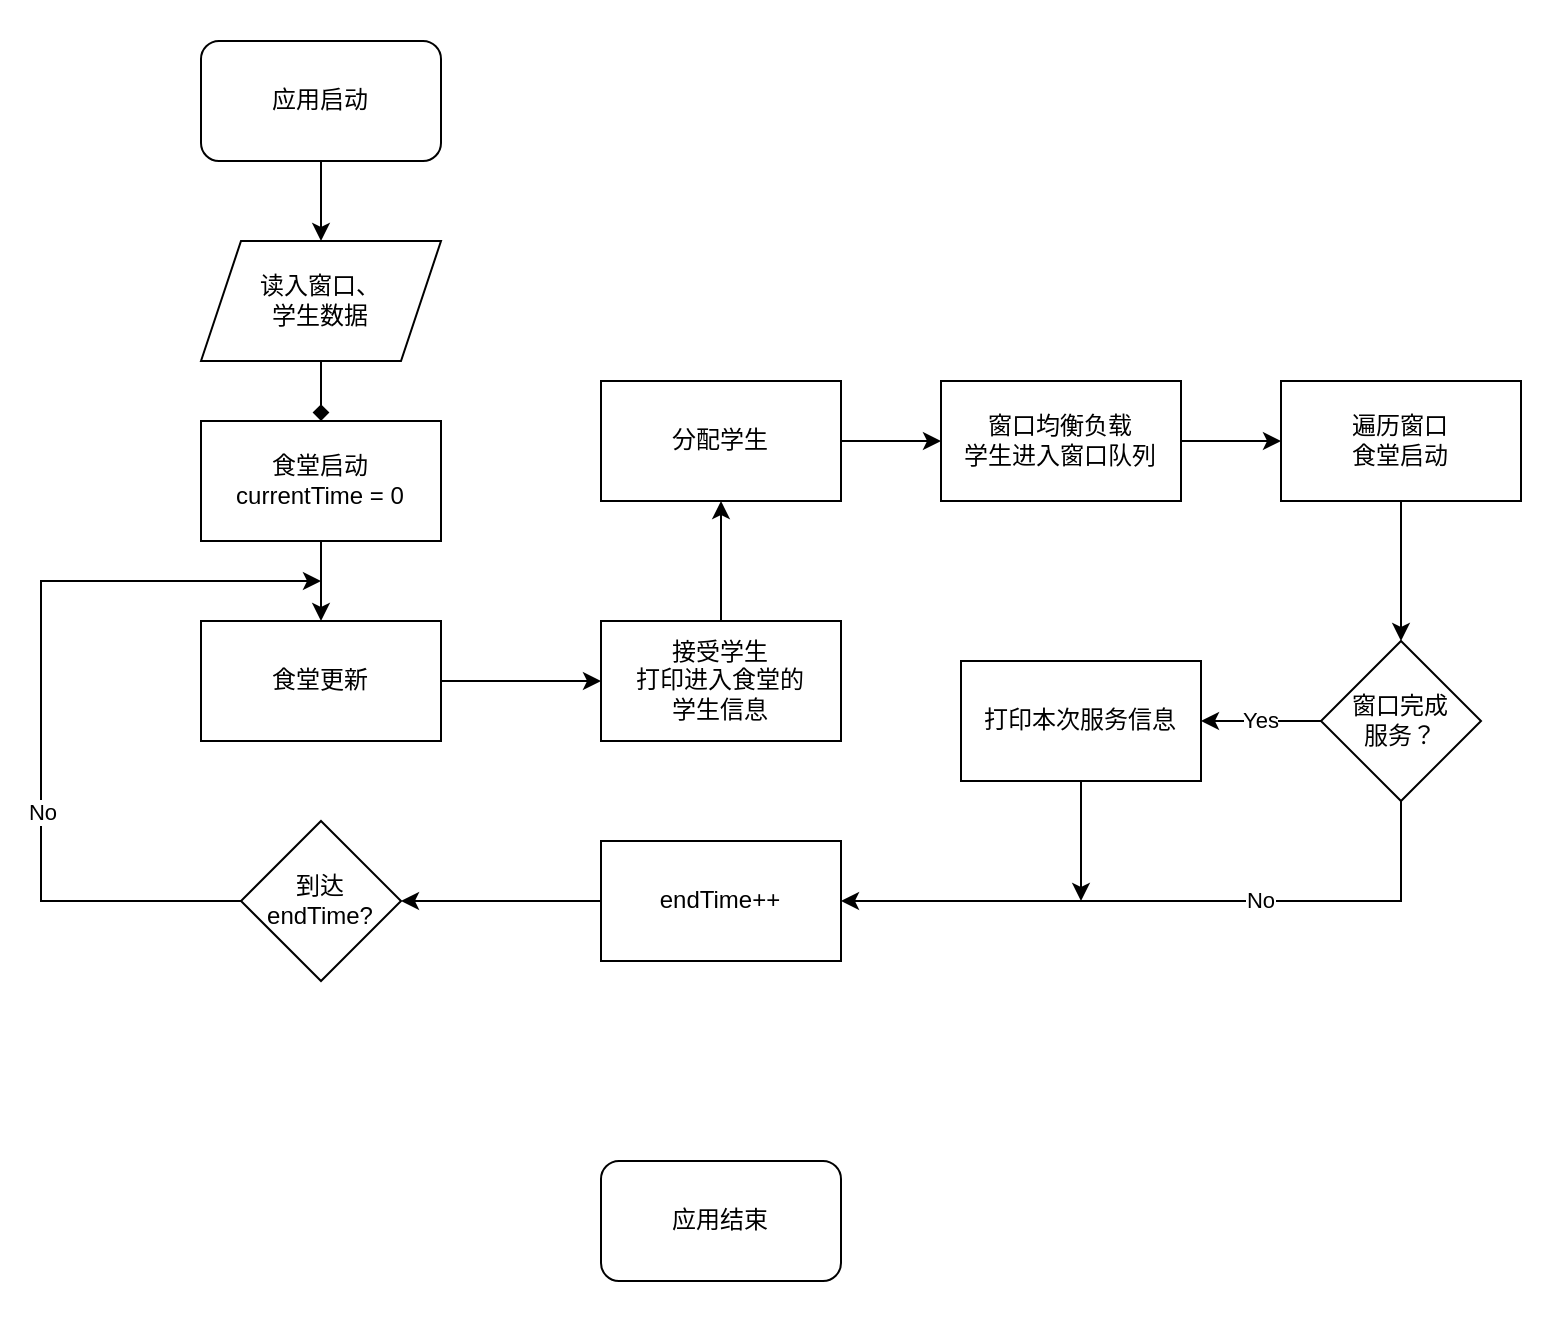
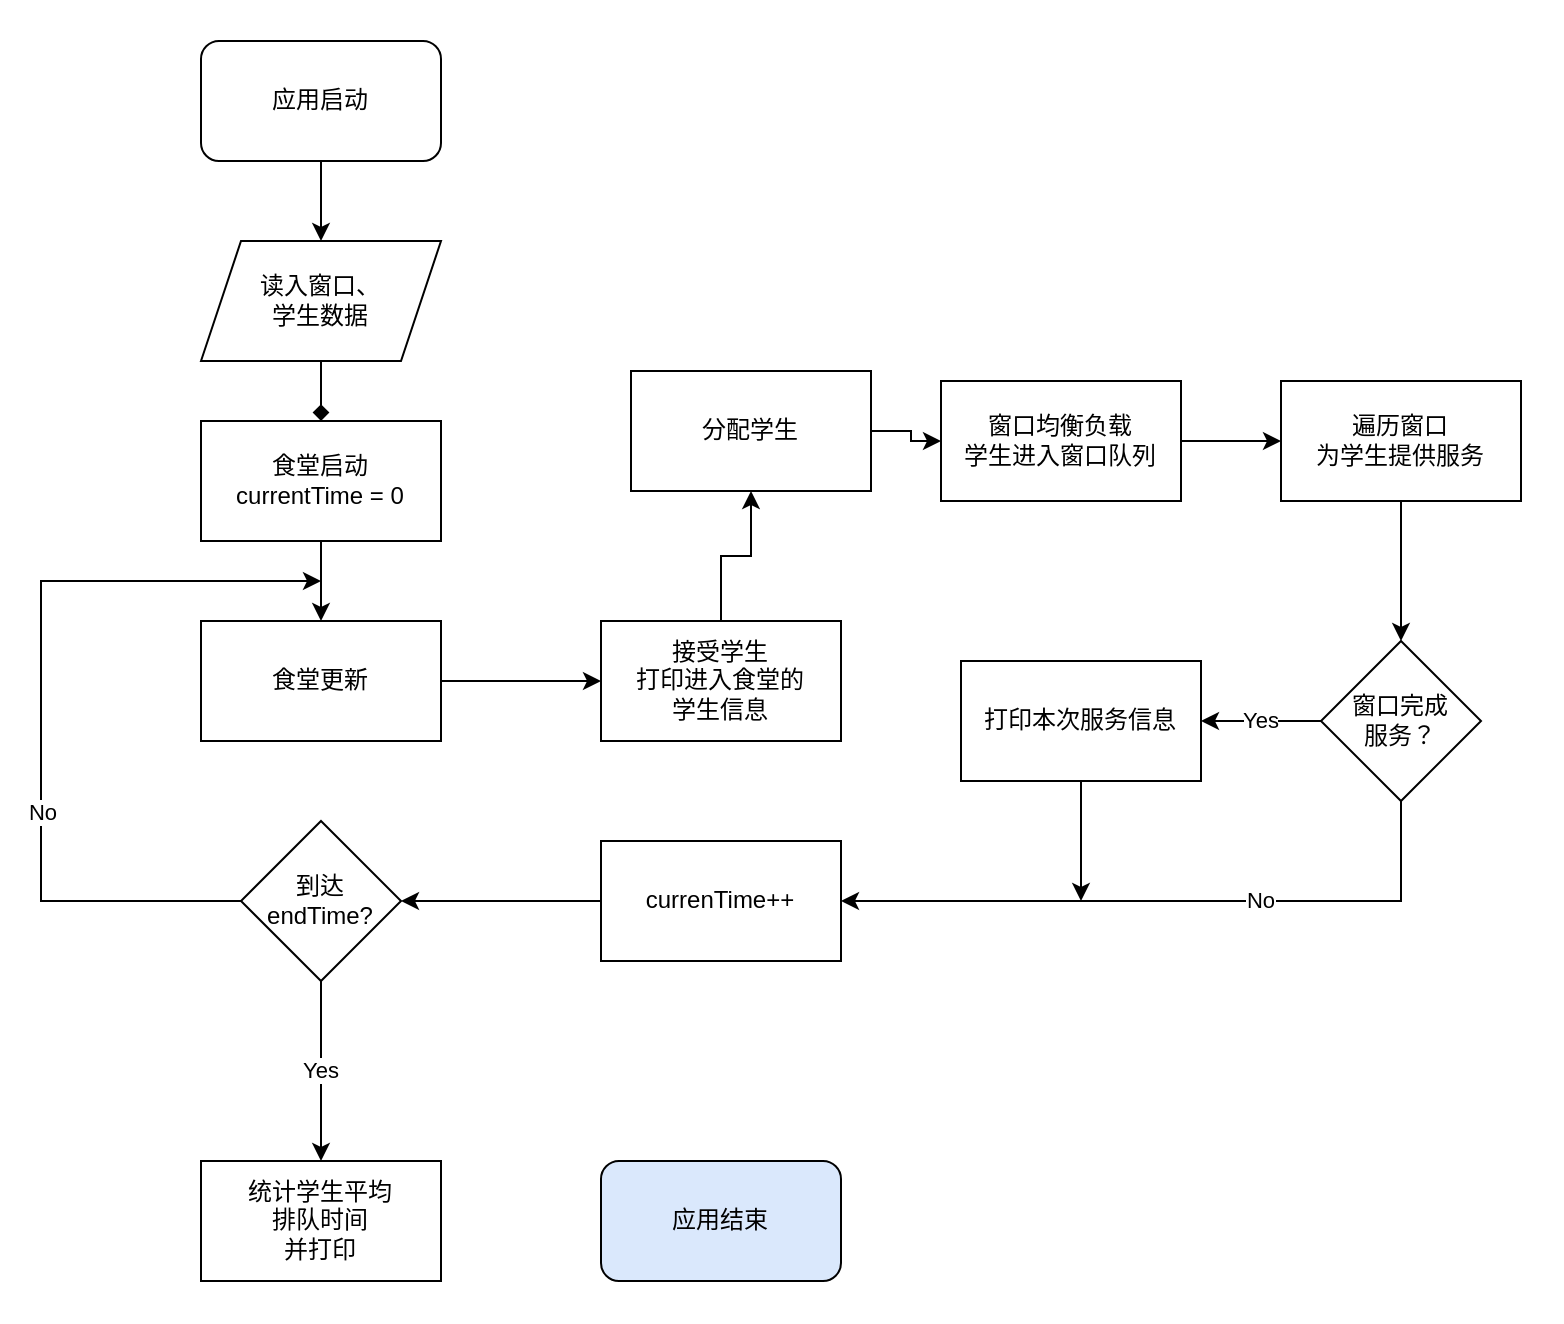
  <mxCell id="0" />
  <mxCell id="1" parent="0" />
  <mxCell id="2" style="edgeStyle=orthogonalEdgeStyle;rounded=0;orthogonalLoop=1;jettySize=auto;html=1;" edge="1" parent="1" source="3" target="5"><mxGeometry relative="1" as="geometry" /></mxCell>
  <mxCell id="3" value="应用启动" style="rounded=1;whiteSpace=wrap;html=1;" vertex="1" parent="1"><mxGeometry x="100" y="20" width="120" height="60" as="geometry" /></mxCell>
  <mxCell id="4" style="edgeStyle=orthogonalEdgeStyle;rounded=0;orthogonalLoop=1;jettySize=auto;html=1;entryX=0.5;entryY=0;entryDx=0;entryDy=0;endArrow=diamond;" edge="1" parent="1" source="5" target="7"><mxGeometry relative="1" as="geometry" /></mxCell>
  <mxCell id="5" value="读入窗口、&lt;br&gt;学生数据" style="shape=parallelogram;perimeter=parallelogramPerimeter;whiteSpace=wrap;html=1;fixedSize=1;" vertex="1" parent="1"><mxGeometry x="100" y="120" width="120" height="60" as="geometry" /></mxCell>
  <mxCell id="6" style="edgeStyle=orthogonalEdgeStyle;rounded=0;orthogonalLoop=1;jettySize=auto;html=1;entryX=0.5;entryY=0;entryDx=0;entryDy=0;" edge="1" parent="1" source="7" target="9"><mxGeometry relative="1" as="geometry" /></mxCell>
  <mxCell id="7" value="食堂启动&lt;br&gt;currentTime = 0" style="rounded=0;whiteSpace=wrap;html=1;" vertex="1" parent="1"><mxGeometry x="100" y="210" width="120" height="60" as="geometry" /></mxCell>
  <mxCell id="8" value="" style="edgeStyle=orthogonalEdgeStyle;rounded=0;jumpStyle=gap;orthogonalLoop=1;jettySize=auto;html=1;" edge="1" parent="1" source="9" target="15"><mxGeometry relative="1" as="geometry" /></mxCell>
  <mxCell id="9" value="食堂更新" style="rounded=0;whiteSpace=wrap;html=1;" vertex="1" parent="1"><mxGeometry x="100" y="310" width="120" height="60" as="geometry" /></mxCell>
  <mxCell id="10" style="edgeStyle=orthogonalEdgeStyle;rounded=0;orthogonalLoop=1;jettySize=auto;html=1;" edge="1" parent="1" source="13"><mxGeometry relative="1" as="geometry"><mxPoint x="160" y="290" as="targetPoint" /><Array as="points"><mxPoint x="20" y="450" /></Array></mxGeometry></mxCell>
  <mxCell id="11" value="No" style="edgeLabel;html=1;align=center;verticalAlign=middle;resizable=0;points=[];" vertex="1" connectable="0" parent="10"><mxGeometry x="-0.274" relative="1" as="geometry"><mxPoint as="offset" /></mxGeometry></mxCell>
+ <mxCell id="12" value="Yes" style="edgeStyle=orthogonalEdgeStyle;rounded=0;jumpStyle=gap;orthogonalLoop=1;jettySize=auto;html=1;" edge="1" parent="1" source="13" target="22"><mxGeometry relative="1" as="geometry" /></mxCell>
  <mxCell id="13" value="到达&lt;br&gt;endTime?" style="rhombus;whiteSpace=wrap;html=1;" vertex="1" parent="1"><mxGeometry x="120" y="410" width="80" height="80" as="geometry" /></mxCell>
  <mxCell id="14" value="" style="edgeStyle=orthogonalEdgeStyle;rounded=0;jumpStyle=gap;orthogonalLoop=1;jettySize=auto;html=1;" edge="1" parent="1" source="15" target="17"><mxGeometry relative="1" as="geometry" /></mxCell>
  <mxCell id="15" value="接受学生&lt;br&gt;打印进入食堂的&lt;br&gt;学生信息" style="whiteSpace=wrap;html=1;rounded=0;" vertex="1" parent="1"><mxGeometry x="300" y="310" width="120" height="60" as="geometry" /></mxCell>
  <mxCell id="16" value="" style="edgeStyle=orthogonalEdgeStyle;rounded=0;jumpStyle=gap;orthogonalLoop=1;jettySize=auto;html=1;" edge="1" parent="1" source="17" target="19"><mxGeometry relative="1" as="geometry" /></mxCell>
- <mxCell id="17" value="分配学生" style="whiteSpace=wrap;html=1;rounded=0;" vertex="1" parent="1"><mxGeometry x="300" y="190" width="120" height="60" as="geometry" /></mxCell>
+ <mxCell id="17" value="分配学生" style="whiteSpace=wrap;html=1;rounded=0;" vertex="1" parent="1"><mxGeometry x="315" y="185" width="120" height="60" as="geometry" /></mxCell>
  <mxCell id="18" value="" style="edgeStyle=orthogonalEdgeStyle;rounded=0;jumpStyle=gap;orthogonalLoop=1;jettySize=auto;html=1;" edge="1" parent="1" source="19" target="24"><mxGeometry relative="1" as="geometry" /></mxCell>
  <mxCell id="19" value="窗口均衡负载&lt;br&gt;学生进入窗口队列" style="whiteSpace=wrap;html=1;rounded=0;" vertex="1" parent="1"><mxGeometry x="470" y="190" width="120" height="60" as="geometry" /></mxCell>
  <mxCell id="20" style="edgeStyle=orthogonalEdgeStyle;rounded=0;jumpStyle=gap;orthogonalLoop=1;jettySize=auto;html=1;entryX=1;entryY=0.5;entryDx=0;entryDy=0;" edge="1" parent="1" source="21" target="13"><mxGeometry relative="1" as="geometry" /></mxCell>
- <mxCell id="21" value="endTime++" style="whiteSpace=wrap;html=1;rounded=0;" vertex="1" parent="1"><mxGeometry x="300" y="420" width="120" height="60" as="geometry" /></mxCell>
+ <mxCell id="21" value="currenTime++" style="whiteSpace=wrap;html=1;rounded=0;" vertex="1" parent="1"><mxGeometry x="300" y="420" width="120" height="60" as="geometry" /></mxCell>
+ <mxCell id="22" value="统计学生平均&lt;br&gt;排队时间&lt;br&gt;并打印" style="whiteSpace=wrap;html=1;" vertex="1" parent="1"><mxGeometry x="100" y="580" width="120" height="60" as="geometry" /></mxCell>
  <mxCell id="23" value="" style="edgeStyle=orthogonalEdgeStyle;rounded=0;jumpStyle=gap;orthogonalLoop=1;jettySize=auto;html=1;" edge="1" parent="1" source="24" target="27"><mxGeometry relative="1" as="geometry" /></mxCell>
- <mxCell id="24" value="遍历窗口&lt;br&gt;食堂启动" style="whiteSpace=wrap;html=1;rounded=0;" vertex="1" parent="1"><mxGeometry x="640" y="190" width="120" height="60" as="geometry" /></mxCell>
+ <mxCell id="24" value="遍历窗口&lt;br&gt;为学生提供服务" style="whiteSpace=wrap;html=1;rounded=0;" vertex="1" parent="1"><mxGeometry x="640" y="190" width="120" height="60" as="geometry" /></mxCell>
  <mxCell id="25" value="Yes" style="edgeStyle=orthogonalEdgeStyle;rounded=0;jumpStyle=gap;orthogonalLoop=1;jettySize=auto;html=1;" edge="1" parent="1" source="27" target="29"><mxGeometry relative="1" as="geometry" /></mxCell>
  <mxCell id="26" value="No" style="edgeStyle=orthogonalEdgeStyle;rounded=0;jumpStyle=gap;orthogonalLoop=1;jettySize=auto;html=1;entryX=1;entryY=0.5;entryDx=0;entryDy=0;" edge="1" parent="1" source="27" target="21"><mxGeometry x="-0.273" relative="1" as="geometry"><Array as="points"><mxPoint x="700" y="450" /></Array><mxPoint as="offset" /></mxGeometry></mxCell>
  <mxCell id="27" value="窗口完成&lt;br&gt;服务？" style="rhombus;whiteSpace=wrap;html=1;rounded=0;" vertex="1" parent="1"><mxGeometry x="660" y="320" width="80" height="80" as="geometry" /></mxCell>
  <mxCell id="28" style="edgeStyle=orthogonalEdgeStyle;rounded=0;jumpStyle=gap;orthogonalLoop=1;jettySize=auto;html=1;" edge="1" parent="1" source="29"><mxGeometry relative="1" as="geometry"><mxPoint x="540" y="450" as="targetPoint" /></mxGeometry></mxCell>
  <mxCell id="29" value="打印本次服务信息" style="whiteSpace=wrap;html=1;rounded=0;" vertex="1" parent="1"><mxGeometry x="480" y="330" width="120" height="60" as="geometry" /></mxCell>
- <mxCell id="30" value="应用结束" style="rounded=1;whiteSpace=wrap;html=1;" vertex="1" parent="1"><mxGeometry x="300" y="580" width="120" height="60" as="geometry" /></mxCell>
+ <mxCell id="30" value="应用结束" style="rounded=1;whiteSpace=wrap;html=1;fillColor=#dae8fc;" vertex="1" parent="1"><mxGeometry x="300" y="580" width="120" height="60" as="geometry" /></mxCell>
